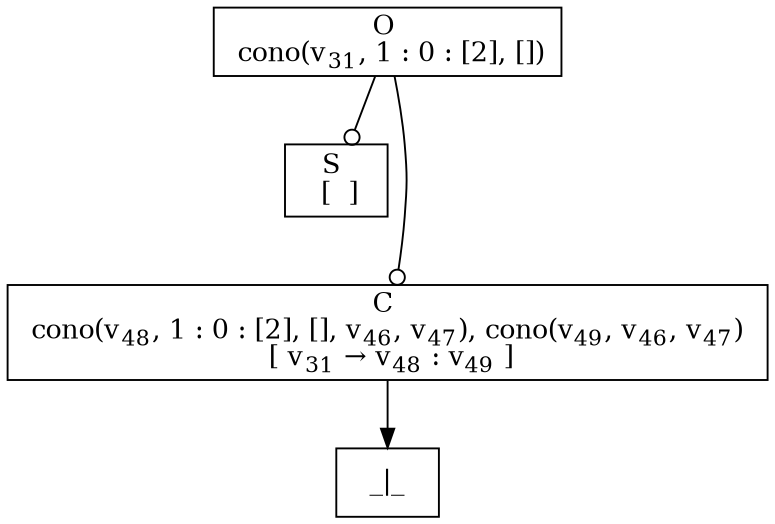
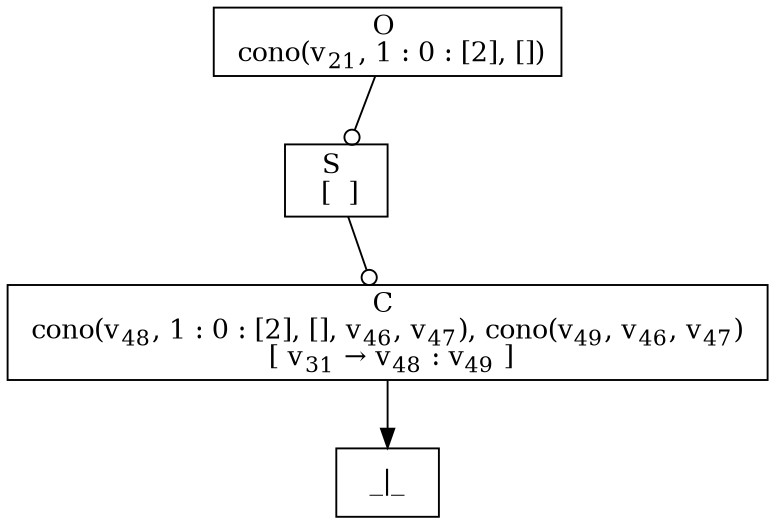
  digraph {
    rankdir=TB
    node [fillcolor=white shape=box style=filled]
    edge [arrowhead=odot]
-   n1 [label=<O <BR/> cono(v<SUB>31</SUB>, 1 : 0 : [2], [])>]
+   n1 [label=<O <BR/> cono(v<SUB>21</SUB>, 1 : 0 : [2], [])>]
    n2 [label=<S <BR/>  [  ] >]
    n3 [label=<C <BR/> cono(v<SUB>48</SUB>, 1 : 0 : [2], [], v<SUB>46</SUB>, v<SUB>47</SUB>), cono(v<SUB>49</SUB>, v<SUB>46</SUB>, v<SUB>47</SUB>) <BR/>  [ v<SUB>31</SUB> &rarr; v<SUB>48</SUB> : v<SUB>49</SUB> ] >]
    n4 [label=<_|_>]
    n1 -> n2
-   n1 -> n3
+   n2 -> n3
    n3 -> n4 [arrowhead=normal]
  }
